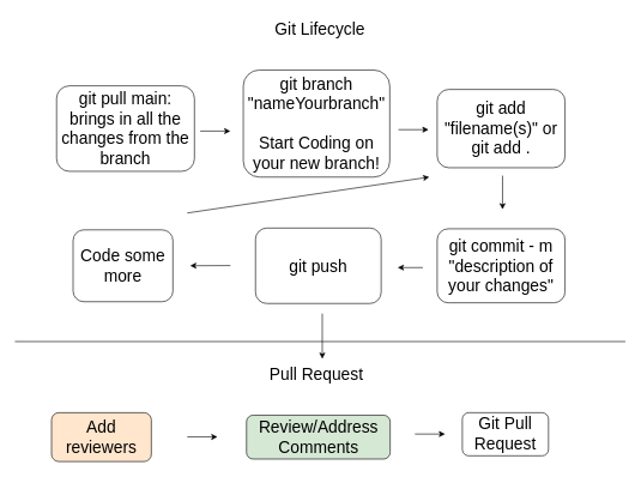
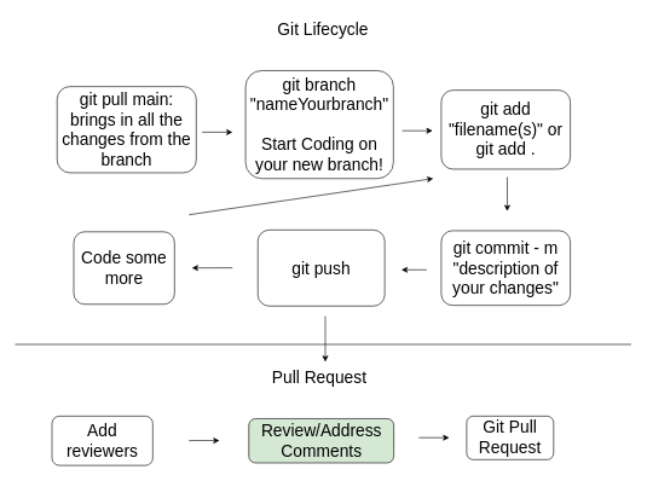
  <mxCell id="0" />
  <mxCell id="1" parent="0" />
  <mxCell id="2" value="Git Lifecycle&lt;br&gt;" style="text;html=1;strokeColor=none;fillColor=none;align=center;verticalAlign=middle;whiteSpace=wrap;rounded=0;fontSize=23;" vertex="1" parent="1"><mxGeometry x="275" y="20" width="340" height="41" as="geometry" /></mxCell>
  <mxCell id="3" value="git pull main: brings in all the changes from the branch" style="rounded=1;whiteSpace=wrap;html=1;fontSize=23;" vertex="1" parent="1"><mxGeometry x="78" y="119" width="192" height="119" as="geometry" /></mxCell>
  <mxCell id="4" value="git branch &quot;nameYourbranch&quot;&lt;br&gt;&lt;br&gt;Start Coding on your new branch!" style="rounded=1;whiteSpace=wrap;html=1;fontSize=23;" vertex="1" parent="1"><mxGeometry x="338" y="97" width="204" height="149" as="geometry" /></mxCell>
  <mxCell id="5" value="git add &quot;filename(s)&quot; or git add ." style="rounded=1;whiteSpace=wrap;html=1;fontSize=23;" vertex="1" parent="1"><mxGeometry x="608" y="124" width="178" height="109" as="geometry" /></mxCell>
  <mxCell id="6" value="git commit - m &quot;description of your changes&quot;" style="rounded=1;whiteSpace=wrap;html=1;fontSize=23;" vertex="1" parent="1"><mxGeometry x="608" y="318" width="178" height="103" as="geometry" /></mxCell>
  <mxCell id="7" value="git push" style="rounded=1;whiteSpace=wrap;html=1;fontSize=23;" vertex="1" parent="1"><mxGeometry x="355" y="317" width="175" height="105" as="geometry" /></mxCell>
  <mxCell id="8" value="Code some more" style="rounded=1;whiteSpace=wrap;html=1;fontSize=23;" vertex="1" parent="1"><mxGeometry x="101" y="319.5" width="139" height="100" as="geometry" /></mxCell>
  <mxCell id="9" value="" style="endArrow=none;html=1;rounded=0;fontSize=23;" edge="1" parent="1"><mxGeometry width="50" height="50" relative="1" as="geometry"><mxPoint y="475" as="sourcePoint" x="20" /><mxPoint x="870" y="475" as="targetPoint" /></mxGeometry></mxCell>
  <mxCell id="10" value="Pull Request" style="text;html=1;strokeColor=none;fillColor=none;align=center;verticalAlign=middle;whiteSpace=wrap;rounded=0;fontSize=23;" vertex="1" parent="1"><mxGeometry x="363" y="506" width="154" height="30" as="geometry" /></mxCell>
- <mxCell id="11" value="Add reviewers" style="rounded=1;whiteSpace=wrap;html=1;fontSize=23;fillColor=#ffe6cc;" vertex="1" parent="1"><mxGeometry x="71" y="574" width="139" height="68" as="geometry" /></mxCell>
+ <mxCell id="11" value="Add reviewers" style="rounded=1;whiteSpace=wrap;html=1;fontSize=23;" vertex="1" parent="1"><mxGeometry x="71" y="574" width="139" height="68" as="geometry" /></mxCell>
  <mxCell id="12" value="Review/Address Comments" style="rounded=1;whiteSpace=wrap;html=1;fontSize=23;fillColor=#d5e8d4;" vertex="1" parent="1"><mxGeometry x="342.5" y="577.5" width="200" height="61" as="geometry" /></mxCell>
  <mxCell id="13" value="Git Pull Request" style="rounded=1;whiteSpace=wrap;html=1;fontSize=23;" vertex="1" parent="1"><mxGeometry x="643" y="574" width="120" height="60" as="geometry" /></mxCell>
  <mxCell id="14" value="" style="endArrow=classic;html=1;rounded=0;fontSize=23;" edge="1" parent="1"><mxGeometry width="50" height="50" relative="1" as="geometry"><mxPoint x="278" y="182" as="sourcePoint" /><mxPoint x="320" y="182" as="targetPoint" /></mxGeometry></mxCell>
  <mxCell id="15" value="" style="endArrow=classic;html=1;rounded=0;fontSize=23;" edge="1" parent="1"><mxGeometry width="50" height="50" relative="1" as="geometry"><mxPoint x="554" y="180" as="sourcePoint" /><mxPoint x="596" y="180" as="targetPoint" /></mxGeometry></mxCell>
  <mxCell id="16" value="" style="endArrow=classic;html=1;rounded=0;fontSize=23;" edge="1" parent="1"><mxGeometry width="50" height="50" relative="1" as="geometry"><mxPoint x="699" y="244" as="sourcePoint" /><mxPoint x="699" y="291" as="targetPoint" /></mxGeometry></mxCell>
  <mxCell id="17" value="" style="endArrow=classic;html=1;rounded=0;fontSize=23;" edge="1" parent="1"><mxGeometry width="50" height="50" relative="1" as="geometry"><mxPoint x="588" y="372" as="sourcePoint" /><mxPoint x="553" y="372" as="targetPoint" /></mxGeometry></mxCell>
  <mxCell id="18" value="" style="endArrow=classic;html=1;rounded=0;fontSize=23;" edge="1" parent="1"><mxGeometry width="50" height="50" relative="1" as="geometry"><mxPoint x="320" y="369.21" as="sourcePoint" /><mxPoint x="264" y="369.42" as="targetPoint" /></mxGeometry></mxCell>
  <mxCell id="19" value="" style="endArrow=classic;html=1;rounded=0;fontSize=23;" edge="1" parent="1"><mxGeometry width="50" height="50" relative="1" as="geometry"><mxPoint x="260" y="607.71" as="sourcePoint" /><mxPoint x="302" y="607.71" as="targetPoint" /></mxGeometry></mxCell>
  <mxCell id="20" value="" style="endArrow=classic;html=1;rounded=0;fontSize=23;" edge="1" parent="1"><mxGeometry width="50" height="50" relative="1" as="geometry"><mxPoint x="577" y="603.71" as="sourcePoint" /><mxPoint x="619" y="603.71" as="targetPoint" /></mxGeometry></mxCell>
  <mxCell id="21" value="" style="endArrow=classic;html=1;rounded=0;fontSize=23;" edge="1" parent="1"><mxGeometry width="50" height="50" relative="1" as="geometry"><mxPoint x="260" y="296" as="sourcePoint" /><mxPoint x="597" y="246" as="targetPoint" /></mxGeometry></mxCell>
  <mxCell id="22" value="" style="endArrow=classic;html=1;rounded=0;fontSize=23;" edge="1" parent="1"><mxGeometry width="50" height="50" relative="1" as="geometry"><mxPoint x="448" y="436" as="sourcePoint" /><mxPoint x="448" y="499" as="targetPoint" /></mxGeometry></mxCell>
